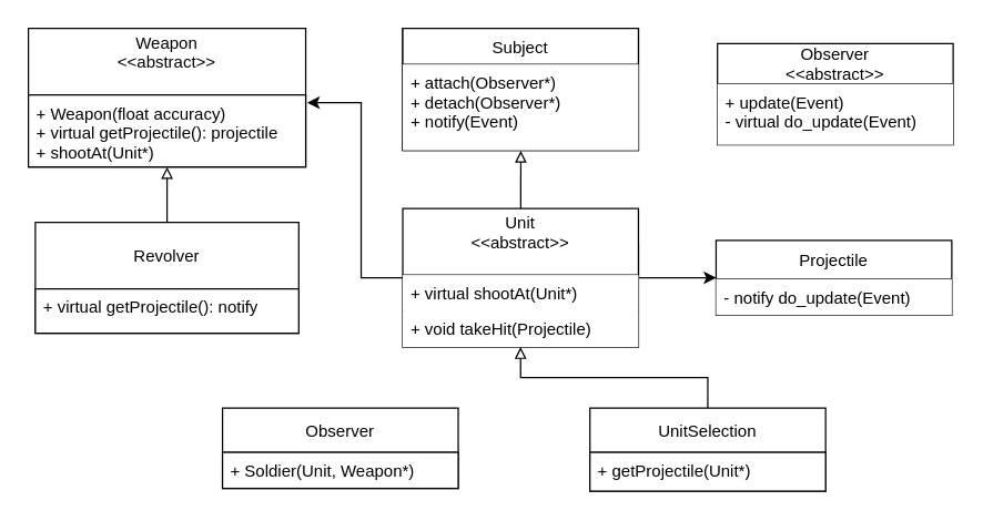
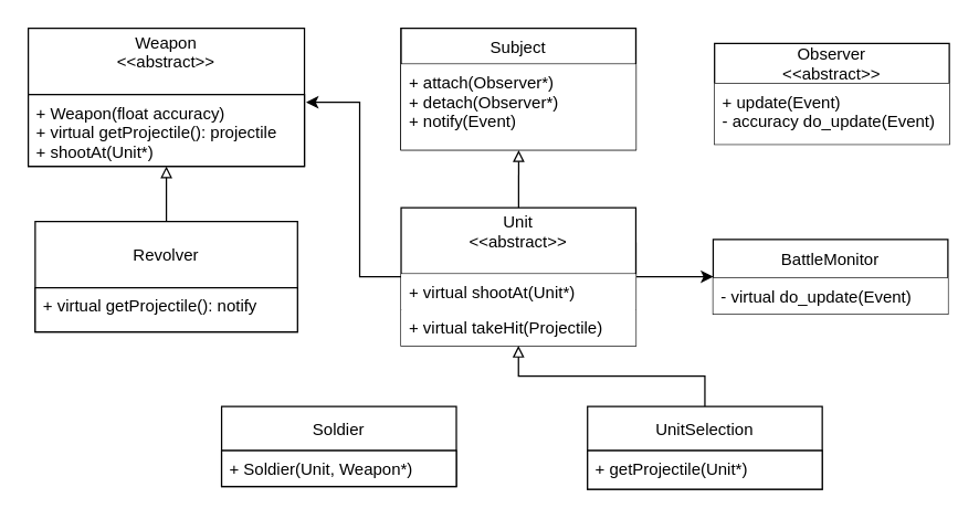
  <mxCell id="0" />
  <mxCell id="1" parent="0" />
  <mxCell id="2" style="edgeStyle=orthogonalEdgeStyle;rounded=0;orthogonalLoop=1;jettySize=auto;html=1;entryX=0.5;entryY=1;entryDx=0;entryDy=0;endArrow=block;endFill=0;" parent="1" source="12" target="7" edge="1"><mxGeometry relative="1" as="geometry" /></mxCell>
  <mxCell id="3" style="rounded=0;orthogonalLoop=1;jettySize=auto;html=1;entryX=0.501;entryY=1.005;entryDx=0;entryDy=0;entryPerimeter=0;endArrow=block;endFill=0;" parent="1" source="7" target="15" edge="1"><mxGeometry relative="1" as="geometry" /></mxCell>
  <mxCell id="4" style="edgeStyle=orthogonalEdgeStyle;rounded=0;orthogonalLoop=1;jettySize=auto;html=1;entryX=0;entryY=0.5;entryDx=0;entryDy=0;endArrow=classic;endFill=1;exitX=1;exitY=0.25;exitDx=0;exitDy=0;" parent="1" source="7" target="24" edge="1"><mxGeometry relative="1" as="geometry"><Array as="points"><mxPoint x="460" y="200" /></Array></mxGeometry></mxCell>
  <mxCell id="5" style="edgeStyle=orthogonalEdgeStyle;rounded=0;orthogonalLoop=1;jettySize=auto;html=1;entryX=1.006;entryY=0.107;entryDx=0;entryDy=0;entryPerimeter=0;startArrow=none;startFill=0;endArrow=classic;endFill=1;" parent="1" source="7" target="21" edge="1"><mxGeometry relative="1" as="geometry"><Array as="points"><mxPoint x="260" y="200" /><mxPoint x="260" y="74" /></Array></mxGeometry></mxCell>
  <mxCell id="6" style="rounded=0;orthogonalLoop=1;jettySize=auto;html=1;startArrow=none;startFill=0;endArrow=block;endFill=0;" parent="1" source="22" target="21" edge="1"><mxGeometry relative="1" as="geometry" /></mxCell>
  <mxCell id="7" value="Unit&#10;&lt;&lt;abstract&gt;&gt;&#10;" style="swimlane;fontStyle=0;childLayout=stackLayout;horizontal=1;startSize=48;fillColor=#ffffff;horizontalStack=0;resizeParent=1;resizeParentMax=0;resizeLast=0;collapsible=1;marginBottom=0;" parent="1" vertex="1"><mxGeometry x="290" y="150" width="170" height="100" as="geometry" /></mxCell>
  <mxCell id="8" value="+ virtual shootAt(Unit*)" style="text;strokeColor=none;fillColor=#ffffff;align=left;verticalAlign=top;spacingLeft=4;spacingRight=4;overflow=hidden;rotatable=0;points=[[0,0.5],[1,0.5]];portConstraint=eastwest;" parent="7" vertex="1"><mxGeometry y="48" width="170" height="26" as="geometry" /></mxCell>
- <mxCell id="9" value="+ void takeHit(Projectile)" style="text;strokeColor=none;fillColor=#ffffff;align=left;verticalAlign=top;spacingLeft=4;spacingRight=4;overflow=hidden;rotatable=0;points=[[0,0.5],[1,0.5]];portConstraint=eastwest;" parent="7" vertex="1"><mxGeometry y="74" width="170" height="26" as="geometry" /></mxCell>
- <mxCell id="10" value="Observer" style="swimlane;fontStyle=0;childLayout=stackLayout;horizontal=1;startSize=32;fillColor=#ffffff;horizontalStack=0;resizeParent=1;resizeParentMax=0;resizeLast=0;collapsible=1;marginBottom=0;" parent="1" vertex="1"><mxGeometry x="160" y="294" width="170" height="58" as="geometry" /></mxCell>
+ <mxCell id="9" value="+ virtual takeHit(Projectile)" style="text;strokeColor=none;fillColor=#ffffff;align=left;verticalAlign=top;spacingLeft=4;spacingRight=4;overflow=hidden;rotatable=0;points=[[0,0.5],[1,0.5]];portConstraint=eastwest;" parent="7" vertex="1"><mxGeometry y="74" width="170" height="26" as="geometry" /></mxCell>
+ <mxCell id="10" value="Soldier" style="swimlane;fontStyle=0;childLayout=stackLayout;horizontal=1;startSize=32;fillColor=#ffffff;horizontalStack=0;resizeParent=1;resizeParentMax=0;resizeLast=0;collapsible=1;marginBottom=0;" parent="1" vertex="1"><mxGeometry x="160" y="294" width="170" height="58" as="geometry" /></mxCell>
  <mxCell id="11" value="+ Soldier(Unit, Weapon*)" style="text;strokeColor=#000000;fillColor=#ffffff;align=left;verticalAlign=top;spacingLeft=4;spacingRight=4;overflow=hidden;rotatable=0;points=[[0,0.5],[1,0.5]];portConstraint=eastwest;" parent="10" vertex="1"><mxGeometry y="32" width="170" height="26" as="geometry" /></mxCell>
  <mxCell id="12" value="UnitSelection" style="swimlane;fontStyle=0;childLayout=stackLayout;horizontal=1;startSize=32;fillColor=#ffffff;horizontalStack=0;resizeParent=1;resizeParentMax=0;resizeLast=0;collapsible=1;marginBottom=0;" parent="1" vertex="1"><mxGeometry x="425" y="294" width="170" height="60" as="geometry" /></mxCell>
  <mxCell id="13" value="+ getProjectile(Unit*)&#10;" style="text;strokeColor=#000000;fillColor=#ffffff;align=left;verticalAlign=top;spacingLeft=4;spacingRight=4;overflow=hidden;rotatable=0;points=[[0,0.5],[1,0.5]];portConstraint=eastwest;" parent="12" vertex="1"><mxGeometry y="32" width="170" height="28" as="geometry" /></mxCell>
  <mxCell id="14" value="Subject" style="swimlane;fontStyle=0;childLayout=stackLayout;horizontal=1;startSize=26;fillColor=#ffffff;horizontalStack=0;resizeParent=1;resizeParentMax=0;resizeLast=0;collapsible=1;marginBottom=0;" parent="1" vertex="1"><mxGeometry x="290" y="20" width="170" height="88" as="geometry" /></mxCell>
  <mxCell id="15" value="+ attach(Observer*): void&#10;+ detach(Observer*): void&#10;+ notify(): void&#10;&#10;" style="text;strokeColor=none;fillColor=#ffffff;align=left;verticalAlign=top;spacingLeft=4;spacingRight=4;overflow=hidden;rotatable=0;points=[[0,0.5],[1,0.5]];portConstraint=eastwest;" parent="14" vertex="1"><mxGeometry y="26" width="170" height="62" as="geometry" /></mxCell>
  <mxCell id="16" value="Subject" style="swimlane;fontStyle=0;childLayout=stackLayout;horizontal=1;startSize=26;fillColor=#ffffff;horizontalStack=0;resizeParent=1;resizeParentMax=0;resizeLast=0;collapsible=1;marginBottom=0;" parent="1" vertex="1"><mxGeometry x="290" y="20" width="170" height="88" as="geometry" /></mxCell>
  <mxCell id="17" value="+ attach(Observer*)&#10;+ detach(Observer*)&#10;+ notify(Event)&#10;&#10;" style="text;strokeColor=none;fillColor=#ffffff;align=left;verticalAlign=top;spacingLeft=4;spacingRight=4;overflow=hidden;rotatable=0;points=[[0,0.5],[1,0.5]];portConstraint=eastwest;" parent="16" vertex="1"><mxGeometry y="26" width="170" height="62" as="geometry" /></mxCell>
  <mxCell id="18" value="Observer&#10;&lt;&lt;abstract&gt;&gt;" style="swimlane;fontStyle=0;childLayout=stackLayout;horizontal=1;startSize=29;fillColor=#ffffff;horizontalStack=0;resizeParent=1;resizeParentMax=0;resizeLast=0;collapsible=1;marginBottom=0;" parent="1" vertex="1"><mxGeometry x="517" y="31" width="170" height="73" as="geometry" /></mxCell>
- <mxCell id="19" value="+ update(Event)&#10;- virtual do_update(Event)&#10;" style="text;strokeColor=none;fillColor=#ffffff;align=left;verticalAlign=top;spacingLeft=4;spacingRight=4;overflow=hidden;rotatable=0;points=[[0,0.5],[1,0.5]];portConstraint=eastwest;" parent="18" vertex="1"><mxGeometry y="29" width="170" height="44" as="geometry" /></mxCell>
+ <mxCell id="19" value="+ update(Event)&#10;- accuracy do_update(Event)&#10;" style="text;strokeColor=none;fillColor=#ffffff;align=left;verticalAlign=top;spacingLeft=4;spacingRight=4;overflow=hidden;rotatable=0;points=[[0,0.5],[1,0.5]];portConstraint=eastwest;" parent="18" vertex="1"><mxGeometry y="29" width="170" height="44" as="geometry" /></mxCell>
  <mxCell id="20" value="Weapon&#10;&lt;&lt;abstract&gt;&gt;&#10;" style="swimlane;fontStyle=0;childLayout=stackLayout;horizontal=1;startSize=48;fillColor=#ffffff;horizontalStack=0;resizeParent=1;resizeParentMax=0;resizeLast=0;collapsible=1;marginBottom=0;" parent="1" vertex="1"><mxGeometry x="20" y="20" width="200" height="100" as="geometry" /></mxCell>
  <mxCell id="21" value="+ Weapon(float accuracy)&#10;+ virtual getProjectile(): projectile&#10;+ shootAt(Unit*)" style="text;strokeColor=#000000;fillColor=#ffffff;align=left;verticalAlign=top;spacingLeft=4;spacingRight=4;overflow=hidden;rotatable=0;points=[[0,0.5],[1,0.5]];portConstraint=eastwest;" parent="20" vertex="1"><mxGeometry y="48" width="200" height="52" as="geometry" /></mxCell>
  <mxCell id="22" value="Revolver" style="swimlane;fontStyle=0;childLayout=stackLayout;horizontal=1;startSize=48;fillColor=#ffffff;horizontalStack=0;resizeParent=1;resizeParentMax=0;resizeLast=0;collapsible=1;marginBottom=0;" parent="1" vertex="1"><mxGeometry x="25" y="160" width="190" height="80" as="geometry" /></mxCell>
  <mxCell id="23" value="+ virtual getProjectile(): notify&#10;" style="text;strokeColor=#000000;fillColor=#ffffff;align=left;verticalAlign=top;spacingLeft=4;spacingRight=4;overflow=hidden;rotatable=0;points=[[0,0.5],[1,0.5]];portConstraint=eastwest;" parent="22" vertex="1"><mxGeometry y="48" width="190" height="32" as="geometry" /></mxCell>
- <mxCell id="24" value="Projectile" style="swimlane;fontStyle=0;childLayout=stackLayout;horizontal=1;startSize=28;fillColor=#ffffff;horizontalStack=0;resizeParent=1;resizeParentMax=0;resizeLast=0;collapsible=1;marginBottom=0;" parent="1" vertex="1"><mxGeometry x="516" y="173" width="170" height="54" as="geometry" /></mxCell>
- <mxCell id="25" value="- notify do_update(Event)" style="text;strokeColor=none;fillColor=#ffffff;align=left;verticalAlign=top;spacingLeft=4;spacingRight=4;overflow=hidden;rotatable=0;points=[[0,0.5],[1,0.5]];portConstraint=eastwest;" parent="24" vertex="1"><mxGeometry y="28" width="170" height="26" as="geometry" /></mxCell>
+ <mxCell id="24" value="BattleMonitor" style="swimlane;fontStyle=0;childLayout=stackLayout;horizontal=1;startSize=28;fillColor=#ffffff;horizontalStack=0;resizeParent=1;resizeParentMax=0;resizeLast=0;collapsible=1;marginBottom=0;" parent="1" vertex="1"><mxGeometry x="516" y="173" width="170" height="54" as="geometry" /></mxCell>
+ <mxCell id="25" value="- virtual do_update(Event)" style="text;strokeColor=none;fillColor=#ffffff;align=left;verticalAlign=top;spacingLeft=4;spacingRight=4;overflow=hidden;rotatable=0;points=[[0,0.5],[1,0.5]];portConstraint=eastwest;" parent="24" vertex="1"><mxGeometry y="28" width="170" height="26" as="geometry" /></mxCell>
  <mxCell id="26" value="" style="text;strokeColor=none;fillColor=#ffffff;align=left;verticalAlign=top;spacingLeft=4;spacingRight=4;overflow=hidden;rotatable=0;points=[[0,0.5],[1,0.5]];portConstraint=eastwest;" parent="24" vertex="1"><mxGeometry y="54" width="170" as="geometry" /></mxCell>
